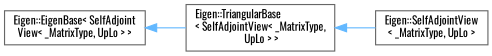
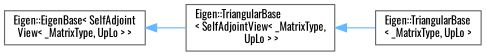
  digraph {
    rankdir=LR
    fontname=Oswald
    node [color=grey40 fillcolor=white fontname=Oswald fontsize=10 shape=box style=filled]
    edge [color=steelblue1 dir=back fontname=Oswald fontsize=10 labelfontname=Helvetica labelfontsize=10 style=solid]
    n1 [height=0.2 label="Eigen::EigenBase\< SelfAdjoint\lView\< _MatrixType, UpLo \> \>" width=0.4]
    n2 [height=0.2 label="Eigen::TriangularBase\l\< SelfAdjointView\< _MatrixType,\l UpLo \> \>" width=0.4]
-   n3 [height=0.2 label="Eigen::SelfAdjointView\l\< _MatrixType, UpLo \>" width=0.4]
+   n3 [height=0.2 label="Eigen::TriangularBase\l\< _MatrixType, UpLo \>" width=0.4]
    n1 -> n2
    n2 -> n3
  }
